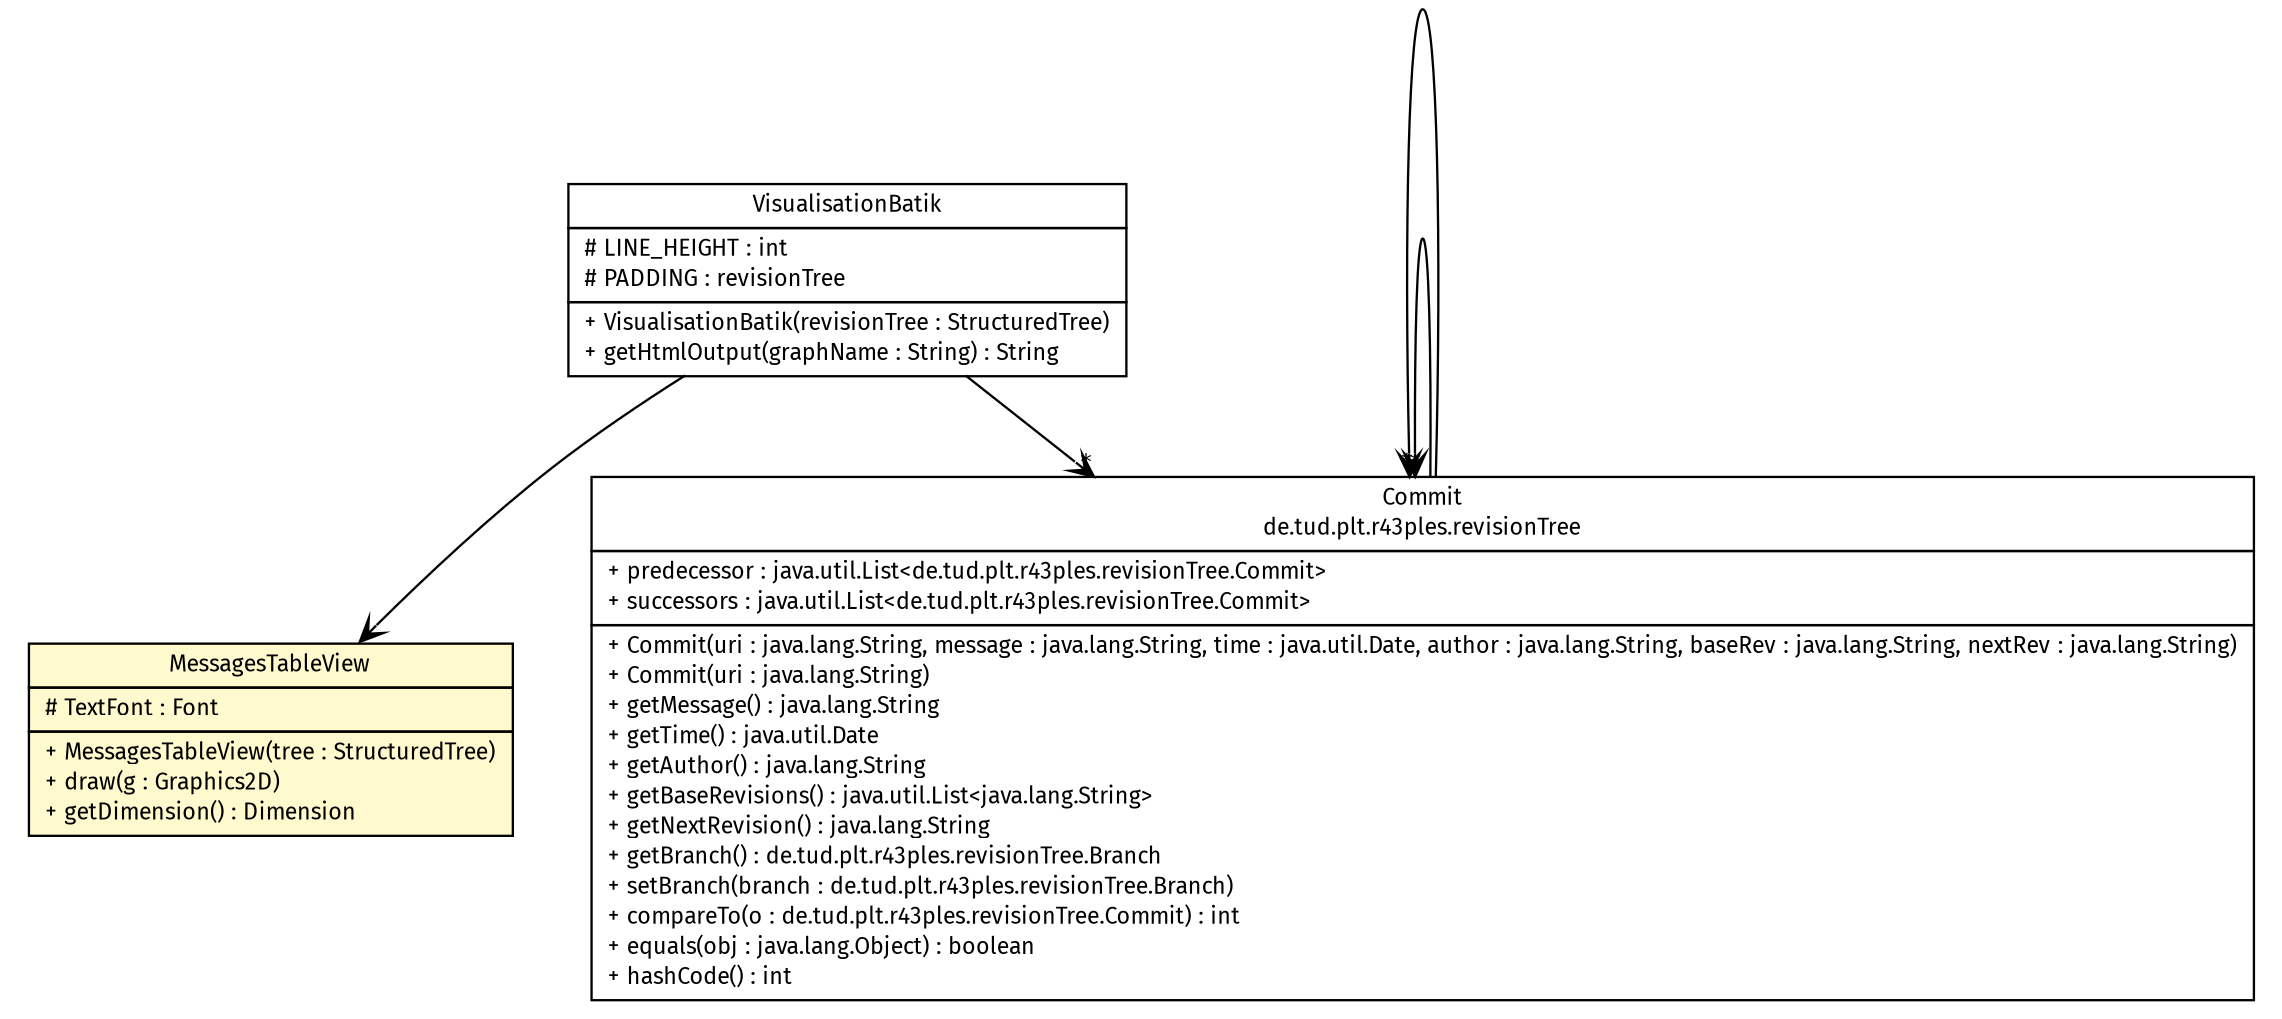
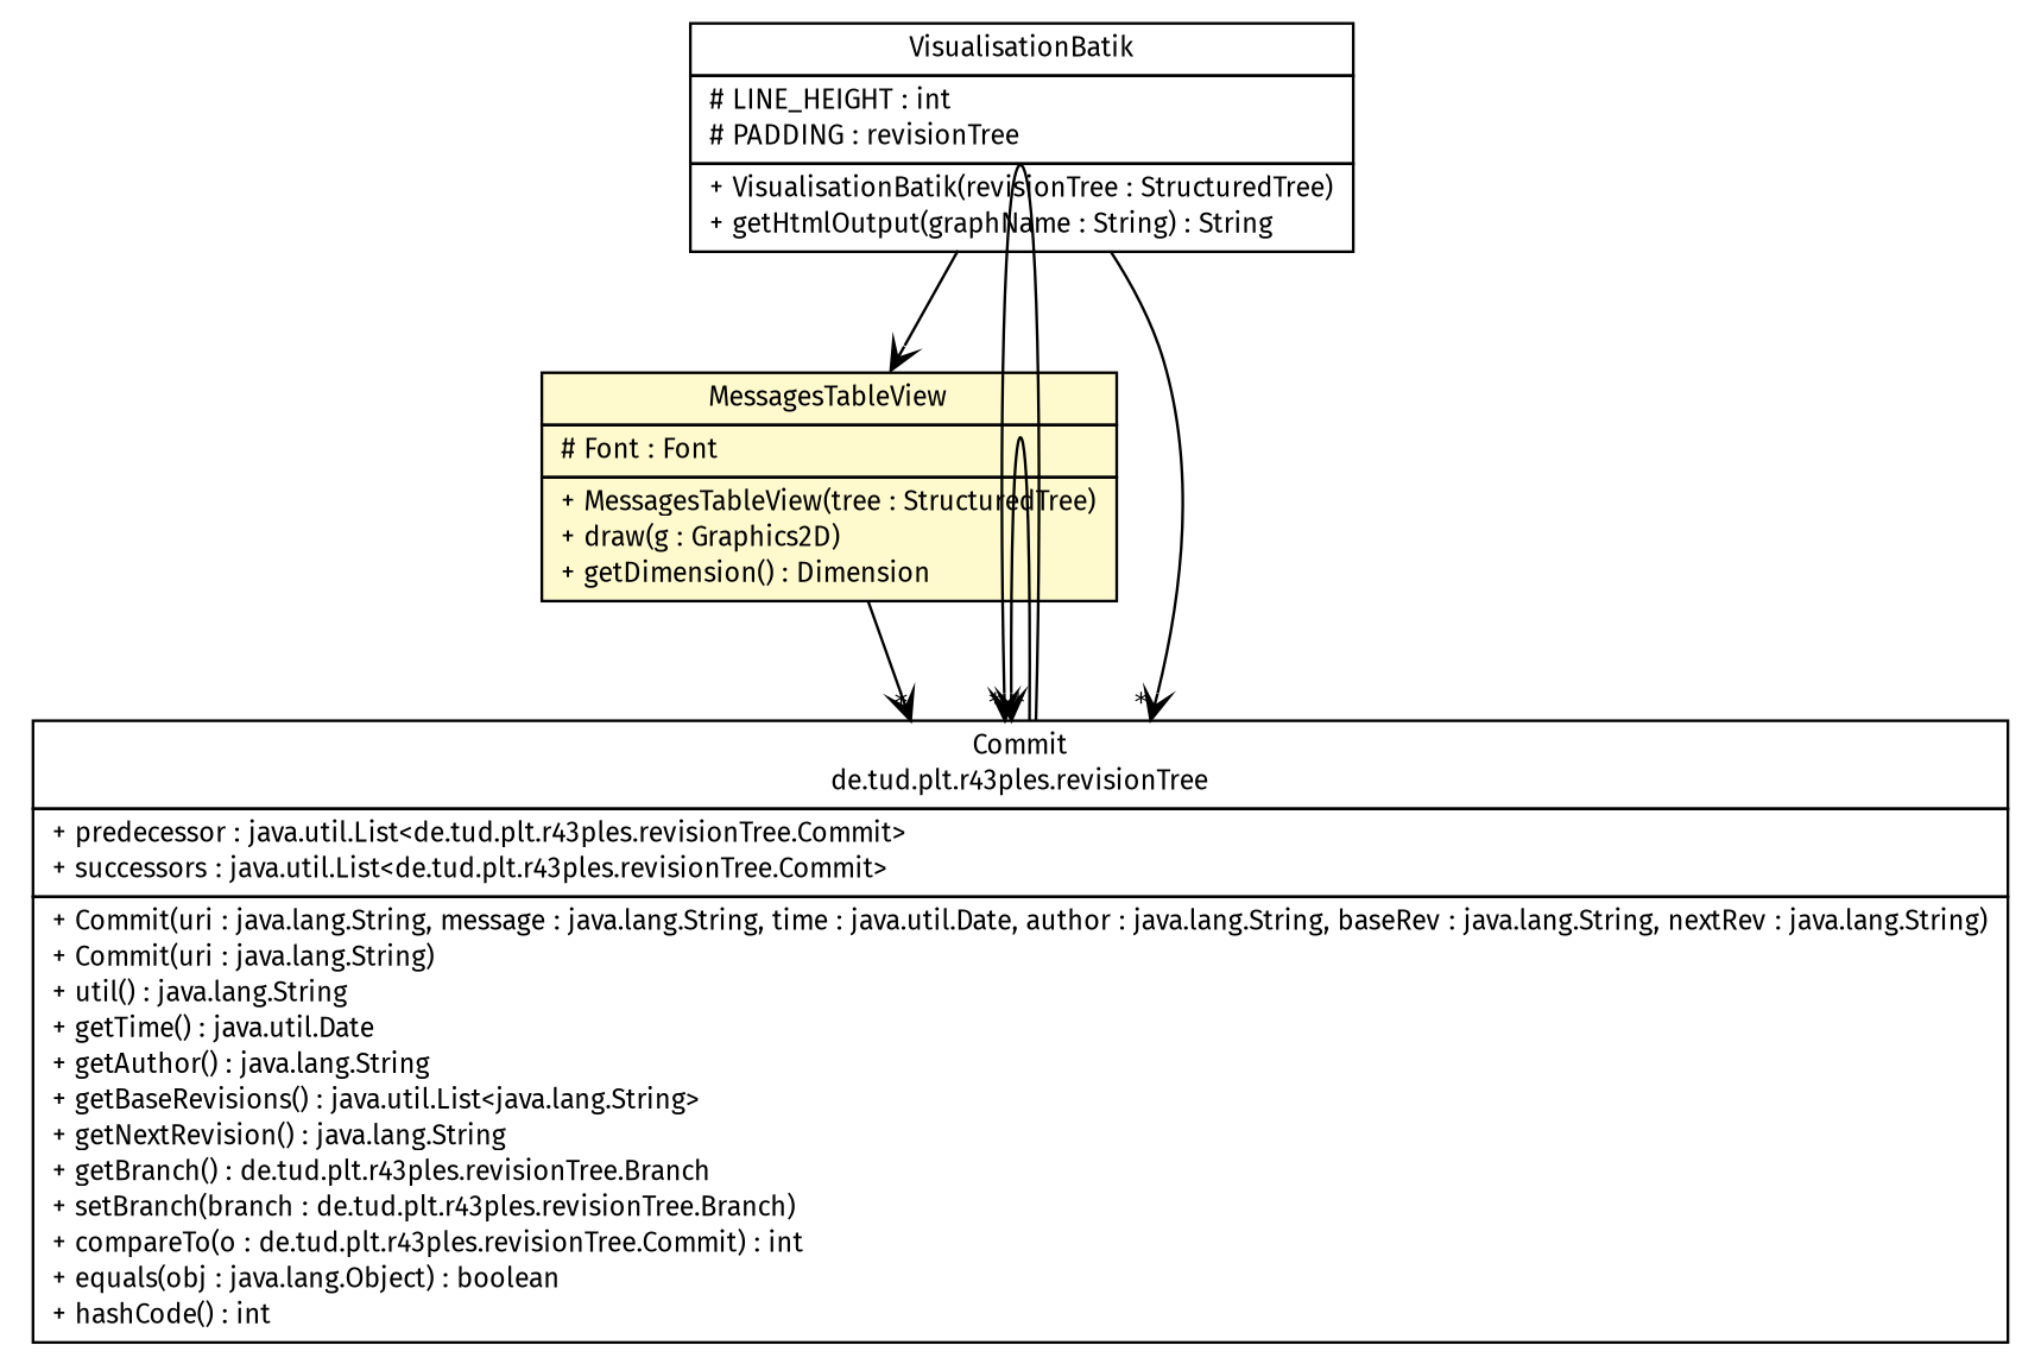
  digraph {
    fontname="Fira Sans"
    nodesep=0.25
    ranksep=0.5
    node [fontcolor=black fontname="Fira Sans" fontsize=10.0 shape=plaintext]
    edge [arrowhead=open color=black fontcolor=black fontname="Fira Sans" fontsize=10.0 headlabel="*" headport=p labelfontname=Helvetica labelfontsize=10 tailport=p]
-   n1 [label=<<table title="de.tud.plt.r43ples.visualisation.MessagesTableView" border="0" cellborder="1" cellspacing="0" cellpadding="2" port="p" bgcolor="lemonChiffon" href="./MessagesTableView.html"> 		<tr><td><table border="0" cellspacing="0" cellpadding="1"> <tr><td align="center" balign="center"> MessagesTableView </td></tr> 		</table></td></tr> 		<tr><td><table border="0" cellspacing="0" cellpadding="1"> <tr><td align="left" balign="left"> # TextFont : Font </td></tr> 		</table></td></tr> 		<tr><td><table border="0" cellspacing="0" cellpadding="1"> <tr><td align="left" balign="left"> + MessagesTableView(tree : StructuredTree) </td></tr> <tr><td align="left" balign="left"> + draw(g : Graphics2D) </td></tr> <tr><td align="left" balign="left"> + getDimension() : Dimension </td></tr> 		</table></td></tr> 		</table>>]
-   n2 [label=<<table title="de.tud.plt.r43ples.revisionTree.Commit" border="0" cellborder="1" cellspacing="0" cellpadding="2" port="p" href="../revisionTree/Commit.html"> 		<tr><td><table border="0" cellspacing="0" cellpadding="1"> <tr><td align="center" balign="center"> Commit </td></tr> <tr><td align="center" balign="center"> de.tud.plt.r43ples.revisionTree </td></tr> 		</table></td></tr> 		<tr><td><table border="0" cellspacing="0" cellpadding="1"> <tr><td align="left" balign="left"> + predecessor : java.util.List&lt;de.tud.plt.r43ples.revisionTree.Commit&gt; </td></tr> <tr><td align="left" balign="left"> + successors : java.util.List&lt;de.tud.plt.r43ples.revisionTree.Commit&gt; </td></tr> 		</table></td></tr> 		<tr><td><table border="0" cellspacing="0" cellpadding="1"> <tr><td align="left" balign="left"> + Commit(uri : java.lang.String, message : java.lang.String, time : java.util.Date, author : java.lang.String, baseRev : java.lang.String, nextRev : java.lang.String) </td></tr> <tr><td align="left" balign="left"> + Commit(uri : java.lang.String) </td></tr> <tr><td align="left" balign="left"> + getMessage() : java.lang.String </td></tr> <tr><td align="left" balign="left"> + getTime() : java.util.Date </td></tr> <tr><td align="left" balign="left"> + getAuthor() : java.lang.String </td></tr> <tr><td align="left" balign="left"> + getBaseRevisions() : java.util.List&lt;java.lang.String&gt; </td></tr> <tr><td align="left" balign="left"> + getNextRevision() : java.lang.String </td></tr> <tr><td align="left" balign="left"> + getBranch() : de.tud.plt.r43ples.revisionTree.Branch </td></tr> <tr><td align="left" balign="left"> + setBranch(branch : de.tud.plt.r43ples.revisionTree.Branch) </td></tr> <tr><td align="left" balign="left"> + compareTo(o : de.tud.plt.r43ples.revisionTree.Commit) : int </td></tr> <tr><td align="left" balign="left"> + equals(obj : java.lang.Object) : boolean </td></tr> <tr><td align="left" balign="left"> + hashCode() : int </td></tr> 		</table></td></tr> 		</table>>]
+   n1 [label=<<table title="de.tud.plt.r43ples.visualisation.MessagesTableView" border="0" cellborder="1" cellspacing="0" cellpadding="2" port="p" bgcolor="lemonChiffon" href="./MessagesTableView.html"> 		<tr><td><table border="0" cellspacing="0" cellpadding="1"> <tr><td align="center" balign="center"> MessagesTableView </td></tr> 		</table></td></tr> 		<tr><td><table border="0" cellspacing="0" cellpadding="1"> <tr><td align="left" balign="left"> # Font : Font </td></tr> 		</table></td></tr> 		<tr><td><table border="0" cellspacing="0" cellpadding="1"> <tr><td align="left" balign="left"> + MessagesTableView(tree : StructuredTree) </td></tr> <tr><td align="left" balign="left"> + draw(g : Graphics2D) </td></tr> <tr><td align="left" balign="left"> + getDimension() : Dimension </td></tr> 		</table></td></tr> 		</table>>]
+   n2 [label=<<table title="de.tud.plt.r43ples.revisionTree.Commit" border="0" cellborder="1" cellspacing="0" cellpadding="2" port="p" href="../revisionTree/Commit.html"> 		<tr><td><table border="0" cellspacing="0" cellpadding="1"> <tr><td align="center" balign="center"> Commit </td></tr> <tr><td align="center" balign="center"> de.tud.plt.r43ples.revisionTree </td></tr> 		</table></td></tr> 		<tr><td><table border="0" cellspacing="0" cellpadding="1"> <tr><td align="left" balign="left"> + predecessor : java.util.List&lt;de.tud.plt.r43ples.revisionTree.Commit&gt; </td></tr> <tr><td align="left" balign="left"> + successors : java.util.List&lt;de.tud.plt.r43ples.revisionTree.Commit&gt; </td></tr> 		</table></td></tr> 		<tr><td><table border="0" cellspacing="0" cellpadding="1"> <tr><td align="left" balign="left"> + Commit(uri : java.lang.String, message : java.lang.String, time : java.util.Date, author : java.lang.String, baseRev : java.lang.String, nextRev : java.lang.String) </td></tr> <tr><td align="left" balign="left"> + Commit(uri : java.lang.String) </td></tr> <tr><td align="left" balign="left"> + util() : java.lang.String </td></tr> <tr><td align="left" balign="left"> + getTime() : java.util.Date </td></tr> <tr><td align="left" balign="left"> + getAuthor() : java.lang.String </td></tr> <tr><td align="left" balign="left"> + getBaseRevisions() : java.util.List&lt;java.lang.String&gt; </td></tr> <tr><td align="left" balign="left"> + getNextRevision() : java.lang.String </td></tr> <tr><td align="left" balign="left"> + getBranch() : de.tud.plt.r43ples.revisionTree.Branch </td></tr> <tr><td align="left" balign="left"> + setBranch(branch : de.tud.plt.r43ples.revisionTree.Branch) </td></tr> <tr><td align="left" balign="left"> + compareTo(o : de.tud.plt.r43ples.revisionTree.Commit) : int </td></tr> <tr><td align="left" balign="left"> + equals(obj : java.lang.Object) : boolean </td></tr> <tr><td align="left" balign="left"> + hashCode() : int </td></tr> 		</table></td></tr> 		</table>>]
    n3 [label=<<table title="de.tud.plt.r43ples.visualisation.VisualisationBatik" border="0" cellborder="1" cellspacing="0" cellpadding="2" port="p" href="./VisualisationBatik.html"> 		<tr><td><table border="0" cellspacing="0" cellpadding="1"> <tr><td align="center" balign="center"> VisualisationBatik </td></tr> 		</table></td></tr> 		<tr><td><table border="0" cellspacing="0" cellpadding="1"> <tr><td align="left" balign="left"> # LINE_HEIGHT : int </td></tr> <tr><td align="left" balign="left"> # PADDING : revisionTree </td></tr> 		</table></td></tr> 		<tr><td><table border="0" cellspacing="0" cellpadding="1"> <tr><td align="left" balign="left"> + VisualisationBatik(revisionTree : StructuredTree) </td></tr> <tr><td align="left" balign="left"> + getHtmlOutput(graphName : String) : String </td></tr> 		</table></td></tr> 		</table>>]
+   n1 -> n2
    n2 -> n2
    n2 -> n2
    n3 -> n1 [headlabel=""]
    n3 -> n2
  }
